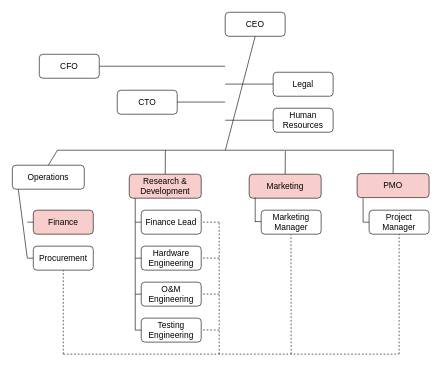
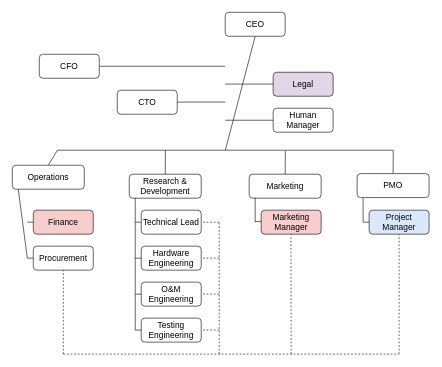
  <mxCell id="0" />
  <mxCell id="1" parent="0" />
  <mxCell id="2" style="edgeStyle=none;html=1;exitX=0.5;exitY=1;exitDx=0;exitDy=0;fontSize=14;startArrow=none;startFill=0;endArrow=none;endFill=0;" parent="1" source="3" edge="1"><mxGeometry relative="1" as="geometry"><mxPoint x="375.286" y="250" as="targetPoint" /></mxGeometry></mxCell>
  <mxCell id="3" value="&lt;font style=&quot;font-size: 14px;&quot;&gt;CEO&lt;/font&gt;" style="rounded=1;whiteSpace=wrap;html=1;fontSize=14;" parent="1" vertex="1"><mxGeometry x="375" y="20" width="100" height="40" as="geometry" /></mxCell>
  <mxCell id="4" style="edgeStyle=none;html=1;exitX=0.5;exitY=0;exitDx=0;exitDy=0;fontSize=14;startArrow=none;startFill=0;endArrow=none;endFill=0;" parent="1" source="5" edge="1"><mxGeometry relative="1" as="geometry"><mxPoint x="275.286" y="250" as="targetPoint" /></mxGeometry></mxCell>
- <mxCell id="5" value="&lt;font style=&quot;font-size: 14px;&quot;&gt;Research &amp;amp; Development&lt;/font&gt;" style="rounded=1;whiteSpace=wrap;html=1;fontSize=14;fillColor=#f8cecc;" parent="1" vertex="1"><mxGeometry x="215" y="290" width="120" height="40" as="geometry" /></mxCell>
+ <mxCell id="5" value="&lt;font style=&quot;font-size: 14px;&quot;&gt;Research &amp;amp; Development&lt;/font&gt;" style="rounded=1;whiteSpace=wrap;html=1;fontSize=14;" parent="1" vertex="1"><mxGeometry x="215" y="290" width="120" height="40" as="geometry" /></mxCell>
  <mxCell id="6" value="" style="endArrow=none;html=1;fontSize=14;exitX=1;exitY=0.5;exitDx=0;exitDy=0;" parent="1" source="7" edge="1"><mxGeometry width="50" height="50" relative="1" as="geometry"><mxPoint x="300" y="110" as="sourcePoint" /><mxPoint x="375" y="110" as="targetPoint" /></mxGeometry></mxCell>
  <mxCell id="7" value="CFO" style="rounded=1;whiteSpace=wrap;html=1;fontSize=14;" parent="1" vertex="1"><mxGeometry x="65" y="90" width="100" height="40" as="geometry" /></mxCell>
  <mxCell id="8" value="CTO" style="rounded=1;whiteSpace=wrap;html=1;fontSize=14;" parent="1" vertex="1"><mxGeometry x="195" y="150" width="100" height="40" as="geometry" /></mxCell>
  <mxCell id="9" value="" style="endArrow=none;html=1;fontSize=14;exitX=1;exitY=0.5;exitDx=0;exitDy=0;" parent="1" edge="1"><mxGeometry width="50" height="50" relative="1" as="geometry"><mxPoint x="295" y="169.71" as="sourcePoint" /><mxPoint x="375" y="169.71" as="targetPoint" /></mxGeometry></mxCell>
  <mxCell id="10" value="" style="endArrow=none;html=1;fontSize=14;exitX=1;exitY=0.5;exitDx=0;exitDy=0;" parent="1" edge="1"><mxGeometry width="50" height="50" relative="1" as="geometry"><mxPoint x="375" y="139.71" as="sourcePoint" /><mxPoint x="455" y="139.71" as="targetPoint" /></mxGeometry></mxCell>
  <mxCell id="11" value="" style="endArrow=none;html=1;fontSize=14;" parent="1" edge="1"><mxGeometry width="50" height="50" relative="1" as="geometry"><mxPoint x="375" y="200" as="sourcePoint" /><mxPoint x="455" y="200" as="targetPoint" /></mxGeometry></mxCell>
- <mxCell id="12" value="Legal" style="rounded=1;whiteSpace=wrap;html=1;fontSize=14;" parent="1" vertex="1"><mxGeometry x="455" y="120" width="100" height="40" as="geometry" /></mxCell>
- <mxCell id="13" value="Human Resources" style="rounded=1;whiteSpace=wrap;html=1;fontSize=14;" parent="1" vertex="1"><mxGeometry x="455" y="180" width="100" height="40" as="geometry" /></mxCell>
+ <mxCell id="12" value="Legal" style="rounded=1;whiteSpace=wrap;html=1;fontSize=14;fillColor=#e1d5e7;" parent="1" vertex="1"><mxGeometry x="455" y="120" width="100" height="40" as="geometry" /></mxCell>
+ <mxCell id="13" value="Human Manager" style="rounded=1;whiteSpace=wrap;html=1;fontSize=14;" parent="1" vertex="1"><mxGeometry x="455" y="180" width="100" height="40" as="geometry" /></mxCell>
  <mxCell id="14" style="edgeStyle=none;html=1;fontSize=14;startArrow=none;startFill=0;endArrow=none;endFill=0;" parent="1" edge="1"><mxGeometry relative="1" as="geometry"><mxPoint x="95" y="250" as="targetPoint" /><mxPoint x="655" y="250" as="sourcePoint" /></mxGeometry></mxCell>
  <mxCell id="15" style="edgeStyle=none;html=1;exitX=0.5;exitY=0;exitDx=0;exitDy=0;fontSize=14;startArrow=none;startFill=0;endArrow=none;endFill=0;" parent="1" source="16" edge="1"><mxGeometry relative="1" as="geometry"><mxPoint x="475.286" y="251" as="targetPoint" /></mxGeometry></mxCell>
- <mxCell id="16" value="Marketing" style="rounded=1;whiteSpace=wrap;html=1;fontSize=14;fillColor=#f8cecc;" parent="1" vertex="1"><mxGeometry x="415" y="290" width="120" height="40" as="geometry" /></mxCell>
+ <mxCell id="16" value="Marketing" style="rounded=1;whiteSpace=wrap;html=1;fontSize=14;" parent="1" vertex="1"><mxGeometry x="415" y="290" width="120" height="40" as="geometry" /></mxCell>
  <mxCell id="17" style="edgeStyle=none;html=1;exitX=0.5;exitY=0;exitDx=0;exitDy=0;fontSize=14;startArrow=none;startFill=0;endArrow=none;endFill=0;" parent="1" source="18" edge="1"><mxGeometry relative="1" as="geometry"><mxPoint x="655.286" y="250" as="targetPoint" /></mxGeometry></mxCell>
- <mxCell id="18" value="PMO" style="rounded=1;whiteSpace=wrap;html=1;fontSize=14;fillColor=#f8cecc;" parent="1" vertex="1"><mxGeometry x="595" y="289" width="120" height="40" as="geometry" /></mxCell>
+ <mxCell id="18" value="PMO" style="rounded=1;whiteSpace=wrap;html=1;fontSize=14;" parent="1" vertex="1"><mxGeometry x="595" y="289" width="120" height="40" as="geometry" /></mxCell>
  <mxCell id="19" style="edgeStyle=none;html=1;exitX=0.5;exitY=0;exitDx=0;exitDy=0;fontSize=14;startArrow=none;startFill=0;endArrow=none;endFill=0;" parent="1" source="21" edge="1"><mxGeometry relative="1" as="geometry"><mxPoint x="95.286" y="250" as="targetPoint" /></mxGeometry></mxCell>
  <mxCell id="20" style="edgeStyle=none;html=1;exitX=0.083;exitY=1;exitDx=0;exitDy=0;fontSize=14;startArrow=none;startFill=0;endArrow=none;endFill=0;exitPerimeter=0;" parent="1" source="21" edge="1"><mxGeometry relative="1" as="geometry"><mxPoint x="45" y="430" as="targetPoint" /></mxGeometry></mxCell>
  <mxCell id="21" value="Operations" style="rounded=1;whiteSpace=wrap;html=1;fontSize=14;" parent="1" vertex="1"><mxGeometry x="20" y="275" width="120" height="40" as="geometry" /></mxCell>
  <mxCell id="22" style="edgeStyle=none;html=1;exitX=0;exitY=0.5;exitDx=0;exitDy=0;fontSize=14;startArrow=none;startFill=0;endArrow=none;endFill=0;" parent="1" source="23" edge="1"><mxGeometry relative="1" as="geometry"><mxPoint x="45" y="370" as="targetPoint" /></mxGeometry></mxCell>
  <mxCell id="23" value="Finance" style="rounded=1;whiteSpace=wrap;html=1;fontSize=14;fillColor=#f8cecc;" parent="1" vertex="1"><mxGeometry x="55" y="350" width="100" height="40" as="geometry" /></mxCell>
  <mxCell id="24" style="edgeStyle=none;html=1;exitX=0;exitY=0.5;exitDx=0;exitDy=0;fontSize=14;startArrow=none;startFill=0;endArrow=none;endFill=0;" parent="1" source="25" edge="1"><mxGeometry relative="1" as="geometry"><mxPoint x="45" y="430" as="targetPoint" /></mxGeometry></mxCell>
  <mxCell id="25" value="Procurement" style="rounded=1;whiteSpace=wrap;html=1;fontSize=14;" parent="1" vertex="1"><mxGeometry x="55" y="410" width="100" height="40" as="geometry" /></mxCell>
  <mxCell id="26" value="Hardware Engineering&lt;span style=&quot;color: rgba(0, 0, 0, 0); font-family: monospace; font-size: 0px; text-align: start;&quot;&gt;%3CmxGraphModel%3E%3Croot%3E%3CmxCell%20id%3D%220%22%2F%3E%3CmxCell%20id%3D%221%22%20parent%3D%220%22%2F%3E%3CmxCell%20id%3D%222%22%20value%3D%22Operations%22%20style%3D%22rounded%3D1%3BwhiteSpace%3Dwrap%3Bhtml%3D1%3BfontSize%3D14%3B%22%20vertex%3D%221%22%20parent%3D%221%22%3E%3CmxGeometry%20x%3D%22300%22%20y%3D%22460%22%20width%3D%22100%22%20height%3D%2240%22%20as%3D%22geometry%22%2F%3E%3C%2FmxCell%3E%3C%2Froot%3E%3C%2FmxGraphModel%3E&lt;/span&gt;" style="rounded=1;whiteSpace=wrap;html=1;fontSize=14;" parent="1" vertex="1"><mxGeometry x="235" y="410" width="100" height="40" as="geometry" /></mxCell>
  <mxCell id="27" value="O&amp;amp;M Engineering&lt;span style=&quot;color: rgba(0, 0, 0, 0); font-family: monospace; font-size: 0px; text-align: start;&quot;&gt;%3CmxGraphModel%3E%3Croot%3E%3CmxCell%20id%3D%220%22%2F%3E%3CmxCell%20id%3D%221%22%20parent%3D%220%22%2F%3E%3CmxCell%20id%3D%222%22%20value%3D%22Operations%22%20style%3D%22rounded%3D1%3BwhiteSpace%3Dwrap%3Bhtml%3D1%3BfontSize%3D14%3B%22%20vertex%3D%221%22%20parent%3D%221%22%3E%3CmxGeometry%20x%3D%22300%22%20y%3D%22460%22%20width%3D%22100%22%20height%3D%2240%22%20as%3D%22geometry%22%2F%3E%3C%2FmxCell%3E%3C%2Froot%3E%3C%2FmxGraphModel%3E&lt;/span&gt;" style="rounded=1;whiteSpace=wrap;html=1;fontSize=14;" parent="1" vertex="1"><mxGeometry x="235" y="470" width="100" height="40" as="geometry" /></mxCell>
  <mxCell id="28" style="edgeStyle=none;html=1;fontSize=14;startArrow=none;startFill=0;endArrow=none;endFill=0;" parent="1" edge="1"><mxGeometry relative="1" as="geometry"><mxPoint x="225" y="490.143" as="targetPoint" /><mxPoint x="235" y="490" as="sourcePoint" /></mxGeometry></mxCell>
  <mxCell id="29" value="Testing Engineering&lt;span style=&quot;color: rgba(0, 0, 0, 0); font-family: monospace; font-size: 0px; text-align: start;&quot;&gt;%3CmxGraphModel%3E%3Croot%3E%3CmxCell%20id%3D%220%22%2F%3E%3CmxCell%20id%3D%221%22%20parent%3D%220%22%2F%3E%3CmxCell%20id%3D%222%22%20value%3D%22Operations%22%20style%3D%22rounded%3D1%3BwhiteSpace%3Dwrap%3Bhtml%3D1%3BfontSize%3D14%3B%22%20vertex%3D%221%22%20parent%3D%221%22%3E%3CmxGeometry%20x%3D%22300%22%20y%3D%22460%22%20width%3D%22100%22%20height%3D%2240%22%20as%3D%22geometry%22%2F%3E%3C%2FmxCell%3E%3C%2Froot%3E%3C%2FmxGraphModel%3E&lt;/span&gt;" style="rounded=1;whiteSpace=wrap;html=1;fontSize=14;" parent="1" vertex="1"><mxGeometry x="235" y="530" width="100" height="40" as="geometry" /></mxCell>
- <mxCell id="30" value="Project Manager" style="rounded=1;whiteSpace=wrap;html=1;fontSize=14;" parent="1" vertex="1"><mxGeometry x="615" y="350" width="100" height="40" as="geometry" /></mxCell>
+ <mxCell id="30" value="Project Manager" style="rounded=1;whiteSpace=wrap;html=1;fontSize=14;fillColor=#dae8fc;" parent="1" vertex="1"><mxGeometry x="615" y="350" width="100" height="40" as="geometry" /></mxCell>
  <mxCell id="31" style="edgeStyle=none;html=1;exitX=0.083;exitY=1;exitDx=0;exitDy=0;fontSize=14;startArrow=none;startFill=0;endArrow=none;endFill=0;exitPerimeter=0;" parent="1" edge="1"><mxGeometry relative="1" as="geometry"><mxPoint x="225" y="550" as="targetPoint" /><mxPoint x="224.96" y="330" as="sourcePoint" /></mxGeometry></mxCell>
  <mxCell id="32" style="edgeStyle=none;html=1;exitX=0;exitY=0.5;exitDx=0;exitDy=0;fontSize=14;startArrow=none;startFill=0;endArrow=none;endFill=0;" parent="1" edge="1"><mxGeometry relative="1" as="geometry"><mxPoint x="225" y="370" as="targetPoint" /><mxPoint x="235" y="370" as="sourcePoint" /></mxGeometry></mxCell>
  <mxCell id="33" style="edgeStyle=none;html=1;fontSize=14;startArrow=none;startFill=0;endArrow=none;endFill=0;" parent="1" edge="1"><mxGeometry relative="1" as="geometry"><mxPoint x="225" y="430" as="targetPoint" /><mxPoint x="235" y="430" as="sourcePoint" /></mxGeometry></mxCell>
  <mxCell id="34" style="edgeStyle=none;html=1;exitX=0.083;exitY=1;exitDx=0;exitDy=0;fontSize=14;startArrow=none;startFill=0;endArrow=none;endFill=0;exitPerimeter=0;" parent="1" edge="1"><mxGeometry relative="1" as="geometry"><mxPoint x="605" y="370" as="targetPoint" /><mxPoint x="604.96" y="330" as="sourcePoint" /></mxGeometry></mxCell>
  <mxCell id="35" style="edgeStyle=none;html=1;exitX=0;exitY=0.5;exitDx=0;exitDy=0;fontSize=14;startArrow=none;startFill=0;endArrow=none;endFill=0;" parent="1" edge="1"><mxGeometry relative="1" as="geometry"><mxPoint x="605" y="370" as="targetPoint" /><mxPoint x="615" y="370" as="sourcePoint" /></mxGeometry></mxCell>
  <mxCell id="36" value="" style="endArrow=none;dashed=1;html=1;fontSize=14;" parent="1" edge="1"><mxGeometry width="50" height="50" relative="1" as="geometry"><mxPoint x="665" y="590" as="sourcePoint" /><mxPoint x="665" y="390" as="targetPoint" /></mxGeometry></mxCell>
  <mxCell id="37" value="" style="endArrow=none;dashed=1;html=1;fontSize=14;" parent="1" edge="1"><mxGeometry width="50" height="50" relative="1" as="geometry"><mxPoint x="105" y="590" as="sourcePoint" /><mxPoint x="664.66" y="590" as="targetPoint" /></mxGeometry></mxCell>
  <mxCell id="38" value="" style="endArrow=none;dashed=1;html=1;fontSize=14;" parent="1" edge="1"><mxGeometry width="50" height="50" relative="1" as="geometry"><mxPoint x="105" y="590" as="sourcePoint" /><mxPoint x="105" y="450" as="targetPoint" /></mxGeometry></mxCell>
  <mxCell id="39" value="" style="endArrow=none;dashed=1;html=1;fontSize=14;" parent="1" edge="1"><mxGeometry width="50" height="50" relative="1" as="geometry"><mxPoint x="485" y="590" as="sourcePoint" /><mxPoint x="484.7" y="390" as="targetPoint" /></mxGeometry></mxCell>
  <mxCell id="40" value="" style="endArrow=none;dashed=1;html=1;fontSize=14;" parent="1" edge="1"><mxGeometry width="50" height="50" relative="1" as="geometry"><mxPoint x="365" y="590" as="sourcePoint" /><mxPoint x="365" y="370" as="targetPoint" /></mxGeometry></mxCell>
  <mxCell id="41" value="" style="endArrow=none;dashed=1;html=1;fontSize=14;" parent="1" edge="1"><mxGeometry width="50" height="50" relative="1" as="geometry"><mxPoint x="365" y="370" as="sourcePoint" /><mxPoint x="335" y="370" as="targetPoint" /></mxGeometry></mxCell>
  <mxCell id="42" value="" style="endArrow=none;dashed=1;html=1;fontSize=14;" parent="1" edge="1"><mxGeometry width="50" height="50" relative="1" as="geometry"><mxPoint x="365" y="430" as="sourcePoint" /><mxPoint x="335" y="429.8" as="targetPoint" /></mxGeometry></mxCell>
  <mxCell id="43" value="" style="endArrow=none;dashed=1;html=1;fontSize=14;" parent="1" edge="1"><mxGeometry width="50" height="50" relative="1" as="geometry"><mxPoint x="365" y="490" as="sourcePoint" /><mxPoint x="335" y="489.8" as="targetPoint" /></mxGeometry></mxCell>
- <mxCell id="44" value="Finance Lead" style="rounded=1;whiteSpace=wrap;html=1;fontSize=14;" vertex="1" parent="1"><mxGeometry x="235" y="350" width="100" height="40" as="geometry" /></mxCell>
+ <mxCell id="44" value="Technical Lead" style="rounded=1;whiteSpace=wrap;html=1;fontSize=14;" vertex="1" parent="1"><mxGeometry x="235" y="350" width="100" height="40" as="geometry" /></mxCell>
  <mxCell id="45" style="edgeStyle=none;html=1;fontSize=14;startArrow=none;startFill=0;endArrow=none;endFill=0;" edge="1" parent="1"><mxGeometry relative="1" as="geometry"><mxPoint x="235" y="550" as="targetPoint" /><mxPoint x="225" y="550" as="sourcePoint" /></mxGeometry></mxCell>
  <mxCell id="46" value="" style="endArrow=none;dashed=1;html=1;fontSize=14;" edge="1" parent="1"><mxGeometry width="50" height="50" relative="1" as="geometry"><mxPoint x="365" y="549.9" as="sourcePoint" /><mxPoint x="335" y="549.7" as="targetPoint" /></mxGeometry></mxCell>
- <mxCell id="47" value="Marketing Manager" style="rounded=1;whiteSpace=wrap;html=1;fontSize=14;" vertex="1" parent="1"><mxGeometry x="435" y="350" width="100" height="40" as="geometry" /></mxCell>
+ <mxCell id="47" value="Marketing Manager" style="rounded=1;whiteSpace=wrap;html=1;fontSize=14;fillColor=#f8cecc;" vertex="1" parent="1"><mxGeometry x="435" y="350" width="100" height="40" as="geometry" /></mxCell>
  <mxCell id="48" style="edgeStyle=none;html=1;exitX=0.083;exitY=1;exitDx=0;exitDy=0;fontSize=14;startArrow=none;startFill=0;endArrow=none;endFill=0;exitPerimeter=0;" edge="1" parent="1"><mxGeometry relative="1" as="geometry"><mxPoint x="425" y="370" as="targetPoint" /><mxPoint x="425" y="329" as="sourcePoint" /></mxGeometry></mxCell>
  <mxCell id="49" style="edgeStyle=none;html=1;exitX=0.083;exitY=1;exitDx=0;exitDy=0;fontSize=14;startArrow=none;startFill=0;endArrow=none;endFill=0;exitPerimeter=0;" edge="1" parent="1"><mxGeometry relative="1" as="geometry"><mxPoint x="435" y="369" as="targetPoint" /><mxPoint x="425" y="369" as="sourcePoint" /></mxGeometry></mxCell>
